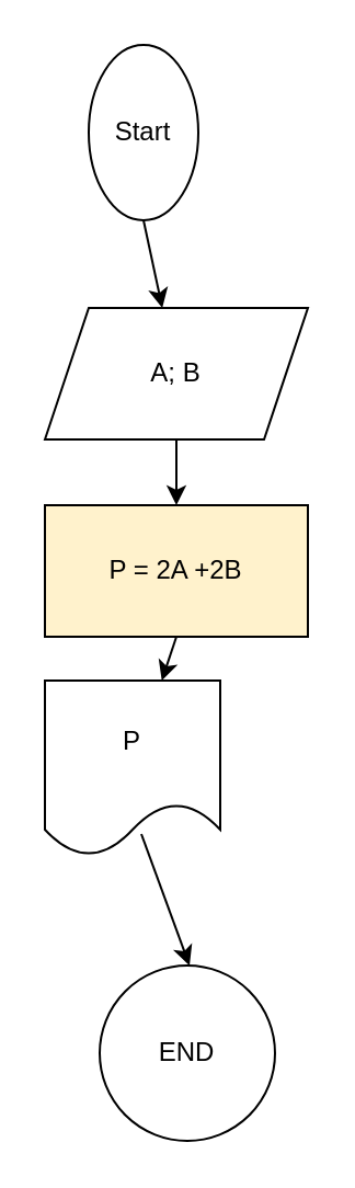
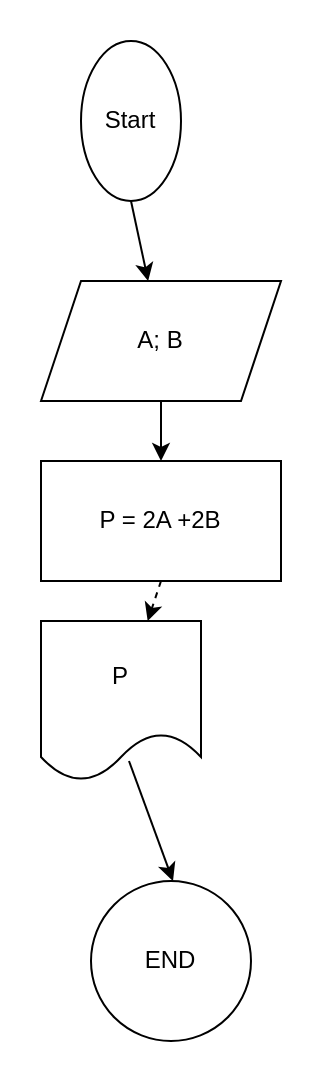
  <mxCell id="0" />
  <mxCell id="1" parent="0" />
  <mxCell id="2" value="Start" style="ellipse;whiteSpace=wrap;html=1;aspect=fixed;" vertex="1" parent="1"><mxGeometry x="40" y="20" width="50" height="80" as="geometry" /></mxCell>
  <mxCell id="3" value="END" style="ellipse;whiteSpace=wrap;html=1;aspect=fixed;" vertex="1" parent="1"><mxGeometry x="45" y="440" width="80" height="80" as="geometry" /></mxCell>
  <mxCell id="4" value="" style="endArrow=classic;html=1;rounded=0;exitX=0.5;exitY=1;exitDx=0;exitDy=0;" edge="1" parent="1" source="2" target="5"><mxGeometry width="50" height="50" relative="1" as="geometry"><mxPoint x="55" y="420" as="sourcePoint" /><mxPoint x="80" y="170" as="targetPoint" /></mxGeometry></mxCell>
  <mxCell id="5" value="A; B" style="shape=parallelogram;perimeter=parallelogramPerimeter;whiteSpace=wrap;html=1;fixedSize=1;" vertex="1" parent="1"><mxGeometry x="20" y="140" width="120" height="60" as="geometry" /></mxCell>
  <mxCell id="6" value="" style="endArrow=classic;html=1;rounded=0;exitX=0.5;exitY=1;exitDx=0;exitDy=0;" edge="1" parent="1" source="5" target="7"><mxGeometry width="50" height="50" relative="1" as="geometry"><mxPoint x="55" y="420" as="sourcePoint" /><mxPoint x="80" y="260" as="targetPoint" /></mxGeometry></mxCell>
- <mxCell id="7" value="P = 2A +2B" style="rounded=0;whiteSpace=wrap;html=1;fillColor=#fff2cc;" vertex="1" parent="1"><mxGeometry x="20" y="230" width="120" height="60" as="geometry" /></mxCell>
- <mxCell id="8" value="" style="endArrow=classic;html=1;rounded=0;exitX=0.5;exitY=1;exitDx=0;exitDy=0;" edge="1" parent="1" source="7" target="9"><mxGeometry width="50" height="50" relative="1" as="geometry"><mxPoint x="55" y="420" as="sourcePoint" /><mxPoint x="80" y="350" as="targetPoint" /></mxGeometry></mxCell>
+ <mxCell id="7" value="P = 2A +2B" style="rounded=0;whiteSpace=wrap;html=1;" vertex="1" parent="1"><mxGeometry x="20" y="230" width="120" height="60" as="geometry" /></mxCell>
+ <mxCell id="8" value="" style="endArrow=classic;html=1;rounded=0;exitX=0.5;exitY=1;exitDx=0;exitDy=0;dashed=1;" edge="1" parent="1" source="7" target="9"><mxGeometry width="50" height="50" relative="1" as="geometry"><mxPoint x="55" y="420" as="sourcePoint" /><mxPoint x="80" y="350" as="targetPoint" /></mxGeometry></mxCell>
  <mxCell id="9" value="P" style="shape=document;whiteSpace=wrap;html=1;boundedLbl=1;" vertex="1" parent="1"><mxGeometry x="20" y="310" width="80" height="80" as="geometry" /></mxCell>
  <mxCell id="10" value="" style="endArrow=classic;html=1;rounded=0;exitX=0.55;exitY=0.875;exitDx=0;exitDy=0;exitPerimeter=0;" edge="1" parent="1" source="9"><mxGeometry width="50" height="50" relative="1" as="geometry"><mxPoint x="35" y="460" as="sourcePoint" /><mxPoint x="86" y="440" as="targetPoint" /></mxGeometry></mxCell>
